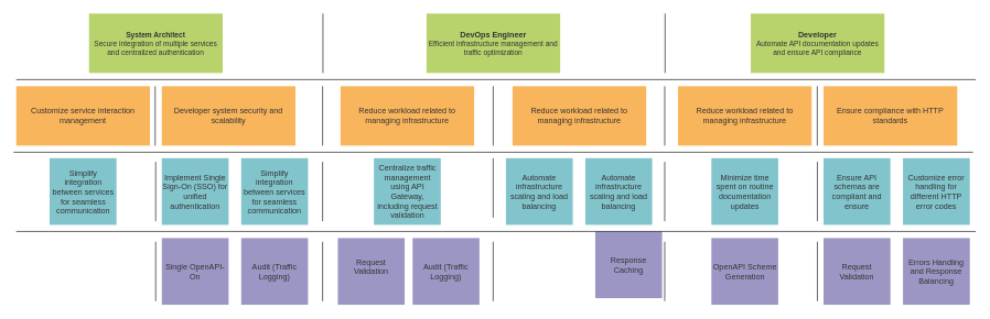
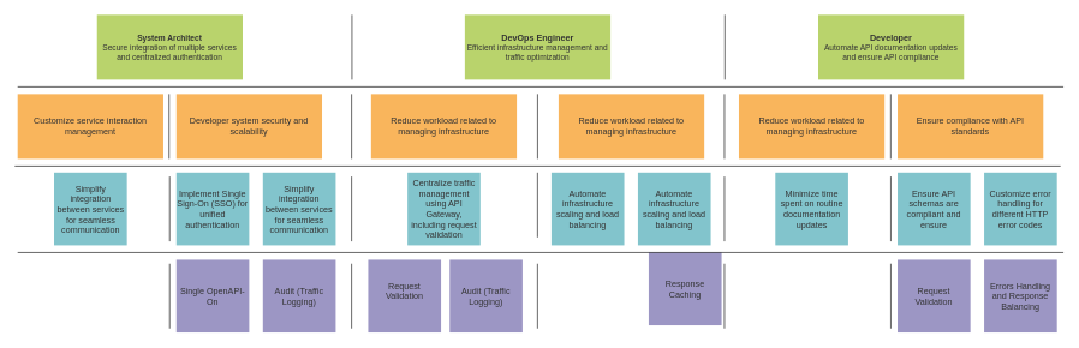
  <mxCell id="0" />
  <mxCell id="1" parent="0" />
  <mxCell id="2" value="Customize service interaction management" style="rounded=0;whiteSpace=wrap;html=1;strokeColor=none;strokeWidth=3;fillColor=#F9B55C;fontSize=12;fontColor=#333333;" vertex="1" parent="1"><mxGeometry x="24" y="130" width="202" height="90" as="geometry" /></mxCell>
  <mxCell id="3" value="&lt;font style=&quot;font-size: 11px;&quot;&gt;&lt;b&gt;System Architect&lt;/b&gt;&lt;/font&gt;&lt;div style=&quot;font-size: 11px;&quot;&gt;Secure integration of multiple services and centralized authentication&lt;/div&gt;" style="rounded=0;whiteSpace=wrap;html=1;strokeColor=none;strokeWidth=3;fillColor=#B9D36C;fontSize=12;fontColor=#333333;" vertex="1" parent="1"><mxGeometry x="134" y="20" width="202" height="90" as="geometry" /></mxCell>
  <mxCell id="4" value="&lt;b&gt;DevOps Engineer&lt;/b&gt;&lt;br&gt;&lt;div style=&quot;font-size: 11px;&quot;&gt;Efficient infrastructure management and traffic optimization&lt;/div&gt;" style="rounded=0;whiteSpace=wrap;html=1;strokeColor=none;strokeWidth=3;fillColor=#B9D36C;fontSize=12;fontColor=#333333;" vertex="1" parent="1"><mxGeometry x="644" y="20" width="202" height="90" as="geometry" /></mxCell>
  <mxCell id="5" value="&lt;b&gt;Developer&lt;/b&gt;&lt;br&gt;&lt;div style=&quot;font-size: 11px;&quot;&gt;Automate API documentation updates and ensure API compliance&lt;/div&gt;" style="rounded=0;whiteSpace=wrap;html=1;strokeColor=none;strokeWidth=3;fillColor=#B9D36C;fontSize=12;fontColor=#333333;" vertex="1" parent="1"><mxGeometry x="1134" y="20" width="202" height="90" as="geometry" /></mxCell>
  <mxCell id="6" value="Reduce workload related to managing infrastructure" style="rounded=0;whiteSpace=wrap;html=1;strokeColor=none;strokeWidth=3;fillColor=#F9B55C;fontSize=12;fontColor=#333333;" vertex="1" parent="1"><mxGeometry x="514" y="130" width="202" height="90" as="geometry" /></mxCell>
  <mxCell id="7" value="" style="endArrow=none;html=1;rounded=0;" edge="1" parent="1"><mxGeometry width="50" height="50" relative="1" as="geometry"><mxPoint x="234" y="220" as="sourcePoint" /><mxPoint x="234" y="130" as="targetPoint" /></mxGeometry></mxCell>
  <mxCell id="8" value="Developer system security and scalability" style="rounded=0;whiteSpace=wrap;html=1;strokeColor=none;strokeWidth=3;fillColor=#F9B55C;fontSize=12;fontColor=#333333;" vertex="1" parent="1"><mxGeometry x="244" y="130" width="202" height="90" as="geometry" /></mxCell>
  <mxCell id="9" value="Reduce workload related to managing infrastructure" style="rounded=0;whiteSpace=wrap;html=1;strokeColor=none;strokeWidth=3;fillColor=#F9B55C;fontSize=12;fontColor=#333333;" vertex="1" parent="1"><mxGeometry x="774" y="130" width="202" height="90" as="geometry" /></mxCell>
  <mxCell id="10" value="" style="endArrow=none;html=1;rounded=0;" edge="1" parent="1"><mxGeometry width="50" height="50" relative="1" as="geometry"><mxPoint x="744.83" y="220" as="sourcePoint" /><mxPoint x="744.83" y="130" as="targetPoint" /></mxGeometry></mxCell>
  <mxCell id="11" value="Centralize traffic management using API Gateway, including request validation" style="rounded=0;whiteSpace=wrap;html=1;strokeColor=none;strokeWidth=3;fillColor=#82C4CC;fontSize=12;fontColor=#333333;aspect=fixed;direction=south;" vertex="1" parent="1"><mxGeometry x="564.5" y="239" width="101" height="101" as="geometry" /></mxCell>
  <mxCell id="12" value="Simplify integration between services for seamless communication" style="rounded=0;whiteSpace=wrap;html=1;strokeColor=none;strokeWidth=3;fillColor=#82C4CC;fontSize=12;fontColor=#333333;aspect=fixed;direction=south;" vertex="1" parent="1"><mxGeometry x="74.5" y="239" width="101" height="101" as="geometry" /></mxCell>
  <mxCell id="13" value="&#10;Request Validation&#10;&#10;" style="rounded=0;whiteSpace=wrap;html=1;strokeColor=none;strokeWidth=3;fillColor=#9C96C4;fontSize=12;fontColor=#333333;aspect=fixed;direction=south;align=center;verticalAlign=middle;fontFamily=Helvetica;gradientColor=none;" vertex="1" parent="1"><mxGeometry x="510" y="360" width="101" height="101" as="geometry" /></mxCell>
  <mxCell id="14" value="Audit (Traffic Logging)" style="rounded=0;whiteSpace=wrap;html=1;strokeColor=none;strokeWidth=3;fillColor=#9C96C4;fontSize=12;fontColor=#333333;aspect=fixed;direction=south;align=center;verticalAlign=middle;fontFamily=Helvetica;gradientColor=none;" vertex="1" parent="1"><mxGeometry x="623" y="360" width="101" height="101" as="geometry" /></mxCell>
  <mxCell id="15" value="Automate infrastructure scaling and load balancing" style="rounded=0;whiteSpace=wrap;html=1;strokeColor=none;strokeWidth=3;fillColor=#82C4CC;fontSize=12;fontColor=#333333;aspect=fixed;direction=south;" vertex="1" parent="1"><mxGeometry x="764" y="239" width="101" height="101" as="geometry" /></mxCell>
  <mxCell id="16" value="Automate infrastructure scaling and load balancing" style="rounded=0;whiteSpace=wrap;html=1;strokeColor=none;strokeWidth=3;fillColor=#82C4CC;fontSize=12;fontColor=#333333;aspect=fixed;direction=south;" vertex="1" parent="1"><mxGeometry x="884" y="239" width="101" height="101" as="geometry" /></mxCell>
  <mxCell id="17" value="" style="endArrow=none;html=1;rounded=0;" edge="1" parent="1"><mxGeometry width="50" height="50" relative="1" as="geometry"><mxPoint x="744.76" y="329" as="sourcePoint" /><mxPoint x="744.76" y="239" as="targetPoint" /></mxGeometry></mxCell>
  <mxCell id="18" value="" style="endArrow=none;html=1;rounded=0;" edge="1" parent="1"><mxGeometry width="50" height="50" relative="1" as="geometry"><mxPoint x="744.76" y="455.5" as="sourcePoint" /><mxPoint x="744.76" y="365.5" as="targetPoint" /></mxGeometry></mxCell>
  <mxCell id="19" value="Response Caching" style="rounded=0;whiteSpace=wrap;html=1;strokeColor=none;strokeWidth=3;fillColor=#9C96C4;fontSize=12;fontColor=#333333;aspect=fixed;direction=south;align=center;verticalAlign=middle;fontFamily=Helvetica;gradientColor=none;" vertex="1" parent="1"><mxGeometry x="899" y="350" width="101" height="101" as="geometry" /></mxCell>
  <mxCell id="20" value="Reduce workload related to managing infrastructure" style="rounded=0;whiteSpace=wrap;html=1;strokeColor=none;strokeWidth=3;fillColor=#F9B55C;fontSize=12;fontColor=#333333;" vertex="1" parent="1"><mxGeometry x="1024" y="130" width="202" height="90" as="geometry" /></mxCell>
- <mxCell id="21" value="Ensure compliance with HTTP standards" style="rounded=0;whiteSpace=wrap;html=1;strokeColor=none;strokeWidth=3;fillColor=#F9B55C;fontSize=12;fontColor=#333333;" vertex="1" parent="1"><mxGeometry x="1244" y="130" width="202" height="90" as="geometry" /></mxCell>
+ <mxCell id="21" value="Ensure compliance with API standards" style="rounded=0;whiteSpace=wrap;html=1;strokeColor=none;strokeWidth=3;fillColor=#F9B55C;fontSize=12;fontColor=#333333;" vertex="1" parent="1"><mxGeometry x="1244" y="130" width="202" height="90" as="geometry" /></mxCell>
  <mxCell id="22" value="" style="endArrow=none;html=1;rounded=0;" edge="1" parent="1"><mxGeometry width="50" height="50" relative="1" as="geometry"><mxPoint x="1234.5" y="220" as="sourcePoint" /><mxPoint x="1234.5" y="130" as="targetPoint" /></mxGeometry></mxCell>
  <mxCell id="23" value="Minimize time spent on routine documentation updates" style="rounded=0;whiteSpace=wrap;html=1;strokeColor=none;strokeWidth=3;fillColor=#82C4CC;fontSize=12;fontColor=#333333;aspect=fixed;direction=south;" vertex="1" parent="1"><mxGeometry x="1074.5" y="239" width="101" height="101" as="geometry" /></mxCell>
- <mxCell id="24" value="OpenAPI Scheme Generation" style="rounded=0;whiteSpace=wrap;html=1;strokeColor=none;strokeWidth=3;fillColor=#9C96C4;fontSize=12;fontColor=#333333;aspect=fixed;direction=south;align=center;verticalAlign=middle;fontFamily=Helvetica;gradientColor=none;" vertex="1" parent="1"><mxGeometry x="1074.5" y="360" width="101" height="101" as="geometry" /></mxCell>
  <mxCell id="25" value="Ensure API schemas are compliant and ensure" style="rounded=0;whiteSpace=wrap;html=1;strokeColor=none;strokeWidth=3;fillColor=#82C4CC;fontSize=12;fontColor=#333333;aspect=fixed;direction=south;" vertex="1" parent="1"><mxGeometry x="1244" y="239" width="101" height="101" as="geometry" /></mxCell>
  <mxCell id="26" value="Customize error handling for different HTTP error codes" style="rounded=0;whiteSpace=wrap;html=1;strokeColor=none;strokeWidth=3;fillColor=#82C4CC;fontSize=12;fontColor=#333333;aspect=fixed;direction=south;" vertex="1" parent="1"><mxGeometry x="1364" y="239" width="101" height="101" as="geometry" /></mxCell>
  <mxCell id="27" value="Request Validation" style="rounded=0;whiteSpace=wrap;html=1;strokeColor=none;strokeWidth=3;fillColor=#9C96C4;fontSize=12;fontColor=#333333;aspect=fixed;direction=south;align=center;verticalAlign=middle;fontFamily=Helvetica;gradientColor=none;" vertex="1" parent="1"><mxGeometry x="1244" y="360" width="101" height="101" as="geometry" /></mxCell>
  <mxCell id="28" value="Errors Handling and Response Balancing" style="rounded=0;whiteSpace=wrap;html=1;strokeColor=none;strokeWidth=3;fillColor=#9C96C4;fontSize=12;fontColor=#333333;aspect=fixed;direction=south;align=center;verticalAlign=middle;fontFamily=Helvetica;gradientColor=none;" vertex="1" parent="1"><mxGeometry x="1364" y="360" width="101" height="101" as="geometry" /></mxCell>
  <mxCell id="29" value="" style="endArrow=none;html=1;rounded=0;" edge="1" parent="1"><mxGeometry width="50" height="50" relative="1" as="geometry"><mxPoint x="1234.66" y="334.5" as="sourcePoint" /><mxPoint x="1234.66" y="244.5" as="targetPoint" /></mxGeometry></mxCell>
  <mxCell id="30" value="" style="endArrow=none;html=1;rounded=0;" edge="1" parent="1"><mxGeometry width="50" height="50" relative="1" as="geometry"><mxPoint x="1234.66" y="455.5" as="sourcePoint" /><mxPoint x="1234.66" y="365.5" as="targetPoint" /></mxGeometry></mxCell>
  <mxCell id="31" value="Implement Single Sign-On (SSO) for unified authentication" style="rounded=0;whiteSpace=wrap;html=1;strokeColor=none;strokeWidth=3;fillColor=#82C4CC;fontSize=12;fontColor=#333333;aspect=fixed;direction=south;" vertex="1" parent="1"><mxGeometry x="244" y="239" width="101" height="101" as="geometry" /></mxCell>
  <mxCell id="32" value="Simplify integration between services for seamless communication" style="rounded=0;whiteSpace=wrap;html=1;strokeColor=none;strokeWidth=3;fillColor=#82C4CC;fontSize=12;fontColor=#333333;aspect=fixed;direction=south;" vertex="1" parent="1"><mxGeometry x="364" y="239" width="101" height="101" as="geometry" /></mxCell>
  <mxCell id="33" value="Audit (Traffic Logging)" style="rounded=0;whiteSpace=wrap;html=1;strokeColor=none;strokeWidth=3;fillColor=#9C96C4;fontSize=12;fontColor=#333333;aspect=fixed;direction=south;align=center;verticalAlign=middle;fontFamily=Helvetica;gradientColor=none;" vertex="1" parent="1"><mxGeometry x="364" y="360" width="101" height="101" as="geometry" /></mxCell>
  <mxCell id="34" value="Single OpenAPI-On" style="rounded=0;whiteSpace=wrap;html=1;strokeColor=none;strokeWidth=3;fillColor=#9C96C4;fontSize=12;fontColor=#333333;aspect=fixed;direction=south;align=center;verticalAlign=middle;fontFamily=Helvetica;gradientColor=none;" vertex="1" parent="1"><mxGeometry x="244" y="360" width="101" height="101" as="geometry" /></mxCell>
  <mxCell id="35" value="" style="endArrow=none;html=1;rounded=0;" edge="1" parent="1"><mxGeometry width="50" height="50" relative="1" as="geometry"><mxPoint x="234.76" y="334.5" as="sourcePoint" /><mxPoint x="234.76" y="244.5" as="targetPoint" /></mxGeometry></mxCell>
  <mxCell id="36" value="" style="endArrow=none;html=1;rounded=0;" edge="1" parent="1"><mxGeometry width="50" height="50" relative="1" as="geometry"><mxPoint x="234.76" y="455.5" as="sourcePoint" /><mxPoint x="234.76" y="365.5" as="targetPoint" /></mxGeometry></mxCell>
  <mxCell id="37" value="" style="endArrow=none;html=1;rounded=0;" edge="1" parent="1"><mxGeometry width="50" height="50" relative="1" as="geometry"><mxPoint x="487" y="334.5" as="sourcePoint" /><mxPoint x="487" y="244.5" as="targetPoint" /></mxGeometry></mxCell>
  <mxCell id="38" value="" style="endArrow=none;html=1;rounded=0;" edge="1" parent="1"><mxGeometry width="50" height="50" relative="1" as="geometry"><mxPoint x="487" y="455.5" as="sourcePoint" /><mxPoint x="487" y="365.5" as="targetPoint" /></mxGeometry></mxCell>
  <mxCell id="39" value="" style="endArrow=none;html=1;rounded=0;" edge="1" parent="1"><mxGeometry width="50" height="50" relative="1" as="geometry"><mxPoint x="487" y="220" as="sourcePoint" /><mxPoint x="487" y="130" as="targetPoint" /></mxGeometry></mxCell>
  <mxCell id="40" value="" style="endArrow=none;html=1;rounded=0;" edge="1" parent="1"><mxGeometry width="50" height="50" relative="1" as="geometry"><mxPoint x="487.5" y="110" as="sourcePoint" /><mxPoint x="487.5" y="20" as="targetPoint" /></mxGeometry></mxCell>
  <mxCell id="41" value="" style="endArrow=none;html=1;rounded=0;" edge="1" parent="1"><mxGeometry width="50" height="50" relative="1" as="geometry"><mxPoint x="1004" y="334.5" as="sourcePoint" /><mxPoint x="1004" y="244.5" as="targetPoint" /></mxGeometry></mxCell>
  <mxCell id="42" value="" style="endArrow=none;html=1;rounded=0;" edge="1" parent="1"><mxGeometry width="50" height="50" relative="1" as="geometry"><mxPoint x="1004" y="455.5" as="sourcePoint" /><mxPoint x="1004" y="365.5" as="targetPoint" /></mxGeometry></mxCell>
  <mxCell id="43" value="" style="endArrow=none;html=1;rounded=0;" edge="1" parent="1"><mxGeometry width="50" height="50" relative="1" as="geometry"><mxPoint x="1004" y="220" as="sourcePoint" /><mxPoint x="1004" y="130" as="targetPoint" /></mxGeometry></mxCell>
  <mxCell id="44" value="" style="endArrow=none;html=1;rounded=0;" edge="1" parent="1"><mxGeometry width="50" height="50" relative="1" as="geometry"><mxPoint x="1004.5" y="110" as="sourcePoint" /><mxPoint x="1004.5" y="20" as="targetPoint" /></mxGeometry></mxCell>
  <mxCell id="45" value="" style="endArrow=none;html=1;rounded=0;" edge="1" parent="1"><mxGeometry width="50" height="50" relative="1" as="geometry"><mxPoint x="24" y="120" as="sourcePoint" /><mxPoint x="1474" y="120" as="targetPoint" /></mxGeometry></mxCell>
  <mxCell id="46" value="" style="endArrow=none;html=1;rounded=0;" edge="1" parent="1"><mxGeometry width="50" height="50" relative="1" as="geometry"><mxPoint x="20" y="230" as="sourcePoint" /><mxPoint x="1470" y="230" as="targetPoint" /></mxGeometry></mxCell>
  <mxCell id="47" value="" style="endArrow=none;html=1;rounded=0;" edge="1" parent="1"><mxGeometry width="50" height="50" relative="1" as="geometry"><mxPoint x="24" y="350" as="sourcePoint" /><mxPoint x="1474" y="350" as="targetPoint" /></mxGeometry></mxCell>
